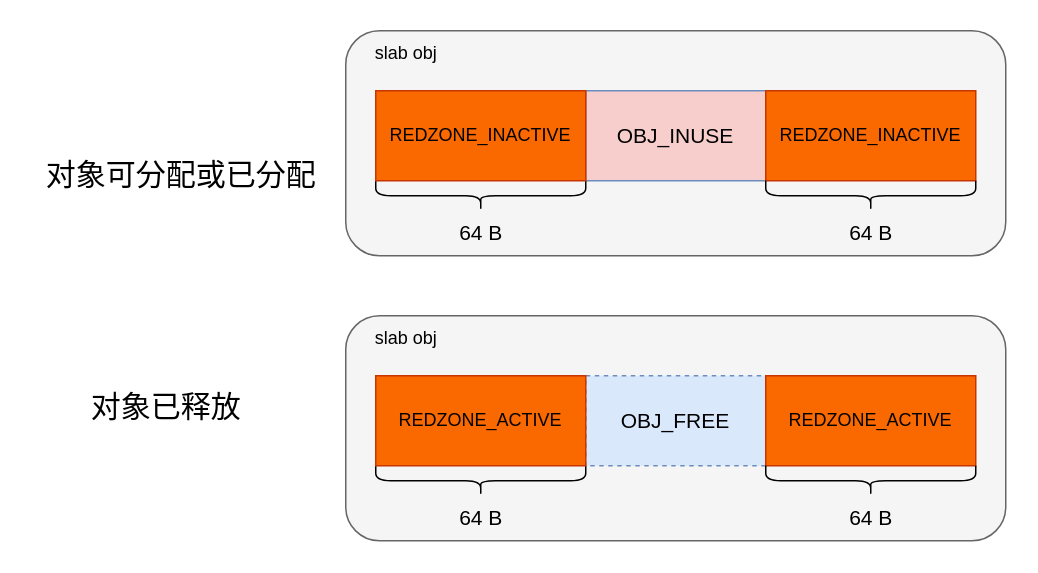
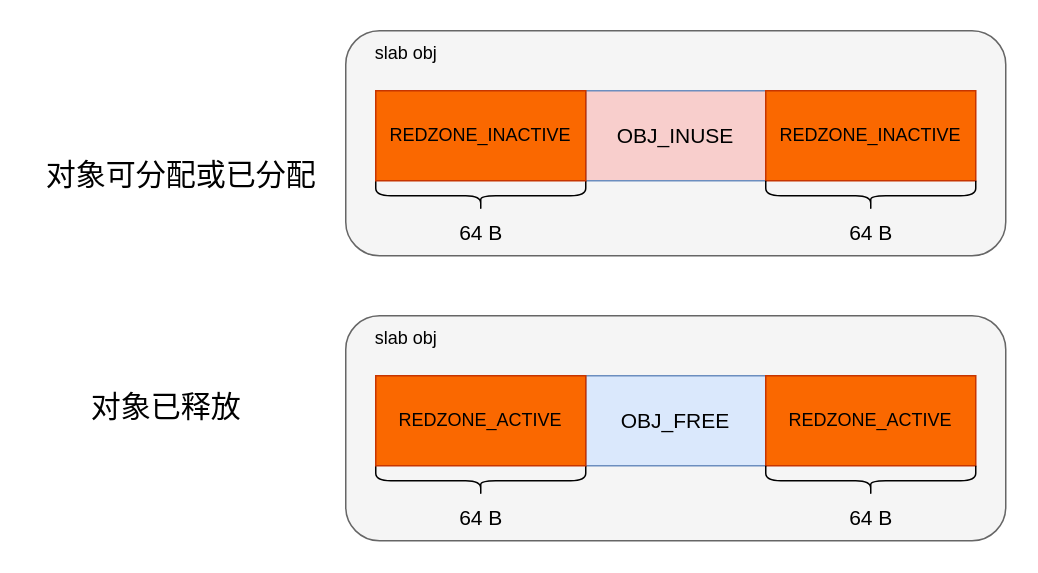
  <mxCell id="0" />
  <mxCell id="1" parent="0" />
  <mxCell id="2" value="" style="rounded=1;whiteSpace=wrap;html=1;fillColor=#f5f5f5;strokeColor=#666666;fontColor=#333333;container=0;" parent="1" vertex="1"><mxGeometry x="230" y="20" width="440" height="150" as="geometry" /></mxCell>
  <mxCell id="3" value="&lt;font style=&quot;font-size: 14px;&quot;&gt;OBJ_INUSE&lt;/font&gt;" style="rounded=0;whiteSpace=wrap;html=1;fillColor=#f8cecc;strokeColor=#6c8ebf;container=0;" parent="1" vertex="1"><mxGeometry x="390" y="60" width="120" height="60" as="geometry" /></mxCell>
  <mxCell id="4" value="REDZONE_INACTIVE" style="rounded=0;whiteSpace=wrap;html=1;fillColor=#fa6800;fontColor=#000000;strokeColor=#C73500;container=0;" parent="1" vertex="1"><mxGeometry x="510" y="60" width="140" height="60" as="geometry" /></mxCell>
  <mxCell id="5" value="" style="shape=curlyBracket;whiteSpace=wrap;html=1;rounded=1;labelPosition=left;verticalLabelPosition=middle;align=right;verticalAlign=middle;direction=north;container=0;" parent="1" vertex="1"><mxGeometry x="250" y="120" width="140" height="20" as="geometry" /></mxCell>
  <mxCell id="6" value="" style="shape=curlyBracket;whiteSpace=wrap;html=1;rounded=1;labelPosition=left;verticalLabelPosition=middle;align=right;verticalAlign=middle;direction=north;container=0;" parent="1" vertex="1"><mxGeometry x="510" y="120" width="140" height="20" as="geometry" /></mxCell>
  <mxCell id="7" value="&lt;font style=&quot;font-size: 14px;&quot;&gt;64 B&lt;/font&gt;" style="text;html=1;align=center;verticalAlign=middle;resizable=0;points=[];autosize=1;strokeColor=none;fillColor=none;container=0;" parent="1" vertex="1"><mxGeometry x="295" y="140" width="50" height="30" as="geometry" /></mxCell>
  <mxCell id="8" value="&lt;span style=&quot;font-size: 14px;&quot;&gt;64 B&lt;/span&gt;" style="text;html=1;align=center;verticalAlign=middle;resizable=0;points=[];autosize=1;strokeColor=none;fillColor=none;container=0;" parent="1" vertex="1"><mxGeometry x="555" y="140" width="50" height="30" as="geometry" /></mxCell>
  <mxCell id="9" value="slab obj" style="text;html=1;align=center;verticalAlign=middle;resizable=0;points=[];autosize=1;strokeColor=none;fillColor=none;container=0;" parent="1" vertex="1"><mxGeometry x="240" y="20" width="60" height="30" as="geometry" /></mxCell>
  <mxCell id="10" value="REDZONE_INACTIVE" style="rounded=0;whiteSpace=wrap;html=1;fillColor=#fa6800;fontColor=#000000;strokeColor=#C73500;container=0;" parent="1" vertex="1"><mxGeometry x="250" y="60" width="140" height="60" as="geometry" /></mxCell>
  <mxCell id="11" value="" style="rounded=1;whiteSpace=wrap;html=1;fillColor=#f5f5f5;strokeColor=#666666;fontColor=#333333;container=0;" parent="1" vertex="1"><mxGeometry x="230" y="210" width="440" height="150" as="geometry" /></mxCell>
- <mxCell id="12" value="&lt;span style=&quot;font-size: 14px;&quot;&gt;OBJ_FREE&lt;/span&gt;" style="rounded=0;whiteSpace=wrap;html=1;fillColor=#dae8fc;strokeColor=#6c8ebf;container=0;dashed=1;" parent="1" vertex="1"><mxGeometry x="390" y="250" width="120" height="60" as="geometry" /></mxCell>
+ <mxCell id="12" value="&lt;span style=&quot;font-size: 14px;&quot;&gt;OBJ_FREE&lt;/span&gt;" style="rounded=0;whiteSpace=wrap;html=1;fillColor=#dae8fc;strokeColor=#6c8ebf;container=0;" parent="1" vertex="1"><mxGeometry x="390" y="250" width="120" height="60" as="geometry" /></mxCell>
  <mxCell id="13" value="REDZONE_ACTIVE" style="rounded=0;whiteSpace=wrap;html=1;fillColor=#fa6800;fontColor=#000000;strokeColor=#C73500;container=0;" parent="1" vertex="1"><mxGeometry x="510" y="250" width="140" height="60" as="geometry" /></mxCell>
  <mxCell id="14" value="" style="shape=curlyBracket;whiteSpace=wrap;html=1;rounded=1;labelPosition=left;verticalLabelPosition=middle;align=right;verticalAlign=middle;direction=north;container=0;" parent="1" vertex="1"><mxGeometry x="250" y="310" width="140" height="20" as="geometry" /></mxCell>
  <mxCell id="15" value="" style="shape=curlyBracket;whiteSpace=wrap;html=1;rounded=1;labelPosition=left;verticalLabelPosition=middle;align=right;verticalAlign=middle;direction=north;container=0;" parent="1" vertex="1"><mxGeometry x="510" y="310" width="140" height="20" as="geometry" /></mxCell>
  <mxCell id="16" value="&lt;font style=&quot;font-size: 14px;&quot;&gt;64 B&lt;/font&gt;" style="text;html=1;align=center;verticalAlign=middle;resizable=0;points=[];autosize=1;strokeColor=none;fillColor=none;container=0;" parent="1" vertex="1"><mxGeometry x="295" y="330" width="50" height="30" as="geometry" /></mxCell>
  <mxCell id="17" value="&lt;span style=&quot;font-size: 14px;&quot;&gt;64 B&lt;/span&gt;" style="text;html=1;align=center;verticalAlign=middle;resizable=0;points=[];autosize=1;strokeColor=none;fillColor=none;container=0;" parent="1" vertex="1"><mxGeometry x="555" y="330" width="50" height="30" as="geometry" /></mxCell>
  <mxCell id="18" value="slab obj" style="text;html=1;align=center;verticalAlign=middle;resizable=0;points=[];autosize=1;strokeColor=none;fillColor=none;container=0;" parent="1" vertex="1"><mxGeometry x="240" y="210" width="60" height="30" as="geometry" /></mxCell>
  <mxCell id="19" value="REDZONE_ACTIVE" style="rounded=0;whiteSpace=wrap;html=1;fillColor=#fa6800;fontColor=#000000;strokeColor=#C73500;container=0;" parent="1" vertex="1"><mxGeometry x="250" y="250" width="140" height="60" as="geometry" /></mxCell>
  <mxCell id="20" value="对象可分配或已分配" style="text;html=1;align=center;verticalAlign=middle;resizable=0;points=[];autosize=1;strokeColor=none;fillColor=none;fontSize=20;container=0;" parent="1" vertex="1"><mxGeometry x="20" y="95" width="200" height="40" as="geometry" /></mxCell>
  <mxCell id="21" value="对象已释放" style="text;html=1;align=center;verticalAlign=middle;resizable=0;points=[];autosize=1;strokeColor=none;fillColor=none;fontSize=20;container=0;" parent="1" vertex="1"><mxGeometry x="50" y="250" width="120" height="40" as="geometry" /></mxCell>
